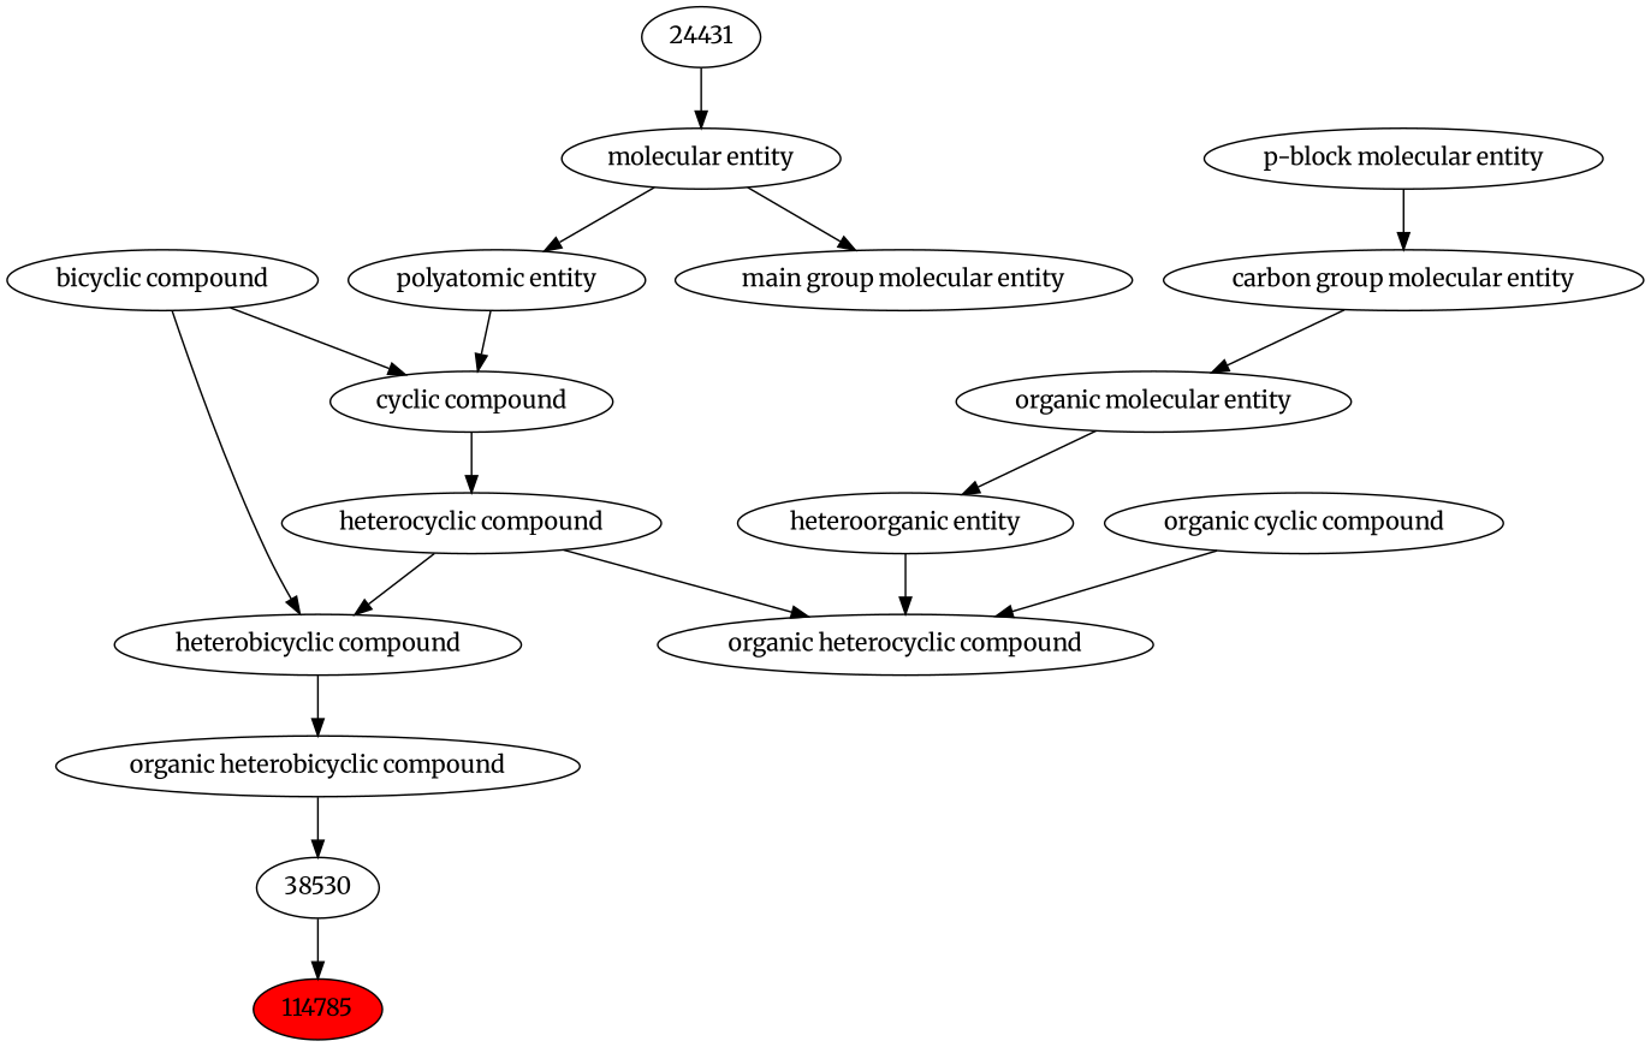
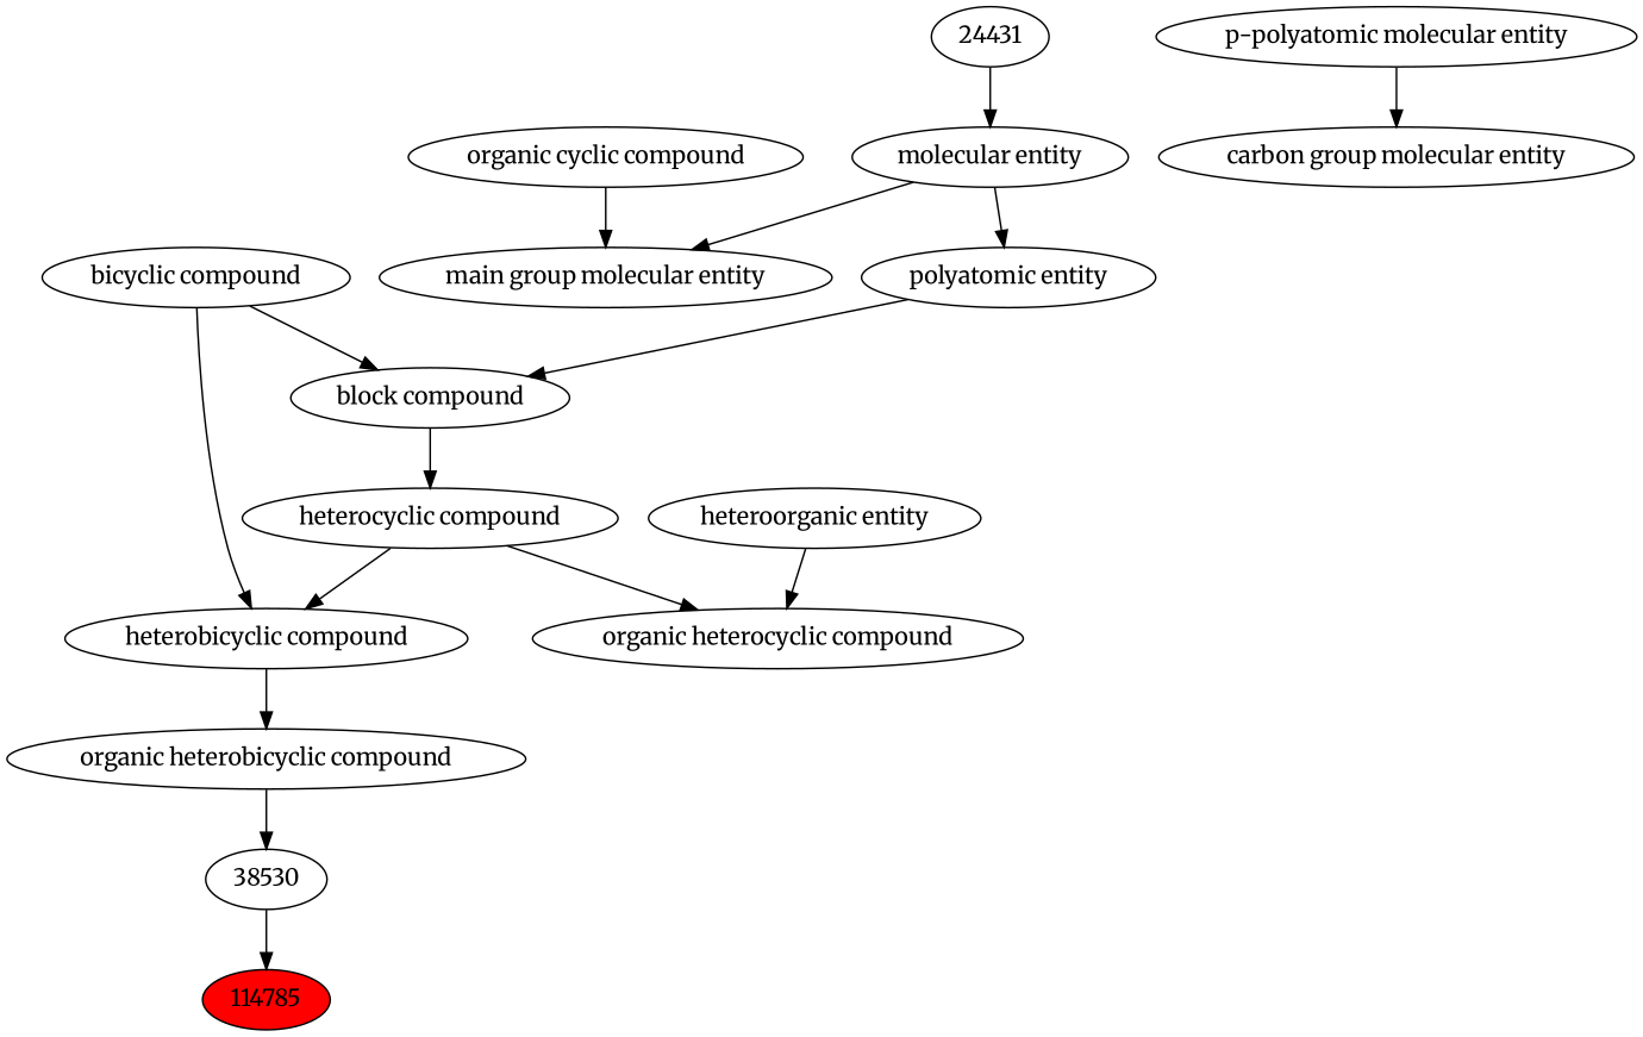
  digraph {
    fontname=Merriweather
    node [fontname=Merriweather]
    edge [fontname=Merriweather]
    n1 [fillcolor=red label=114785 style=filled]
    n2 [label=38530]
    n3 [label="organic heterobicyclic compound"]
    n4 [label="heterobicyclic compound"]
    n5 [label="organic heterocyclic compound"]
    n6 [label="bicyclic compound"]
-   n7 [label="cyclic compound"]
+   n7 [label="block compound"]
    n8 [label="heterocyclic compound"]
    n9 [label="heteroorganic entity"]
    n10 [label="organic cyclic compound"]
-   n11 [label="organic molecular entity"]
    n12 [label="polyatomic entity"]
    n13 [label="carbon group molecular entity"]
    n14 [label="molecular entity"]
    n15 [label="main group molecular entity"]
-   n16 [label="p-block molecular entity"]
+   n16 [label="p-polyatomic molecular entity"]
    n17 [label=24431]
    n2 -> n1
    n3 -> n2
    n4 -> n3
    n6 -> n4
    n6 -> n7
    n7 -> n8
    n8 -> n4
    n8 -> n5
    n9 -> n5
-   n10 -> n5
-   n11 -> n9
+   n10 -> n15
    n12 -> n7
-   n13 -> n11
    n14 -> n12
    n14 -> n15
    n16 -> n13
    n17 -> n14
  }
